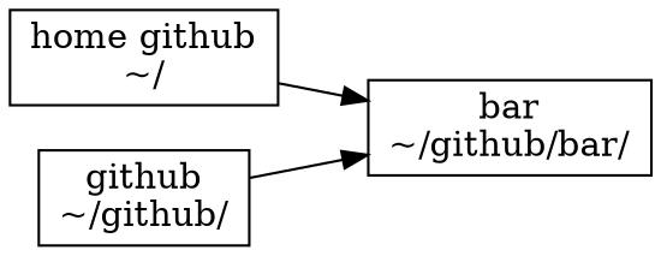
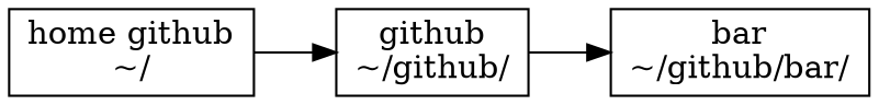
  digraph {
    fontname="DejaVu Serif"
    rankdir=LR
    node [fontname="DejaVu Serif" shape=box]
    edge [fontname="DejaVu Serif"]
    n1 [label="home github\n~/"]
    n2 [label="github\n~/github/"]
    n3 [label="bar\n~/github/bar/"]
-   n1 -> n3
+   n1 -> n2
    n2 -> n3
  }
